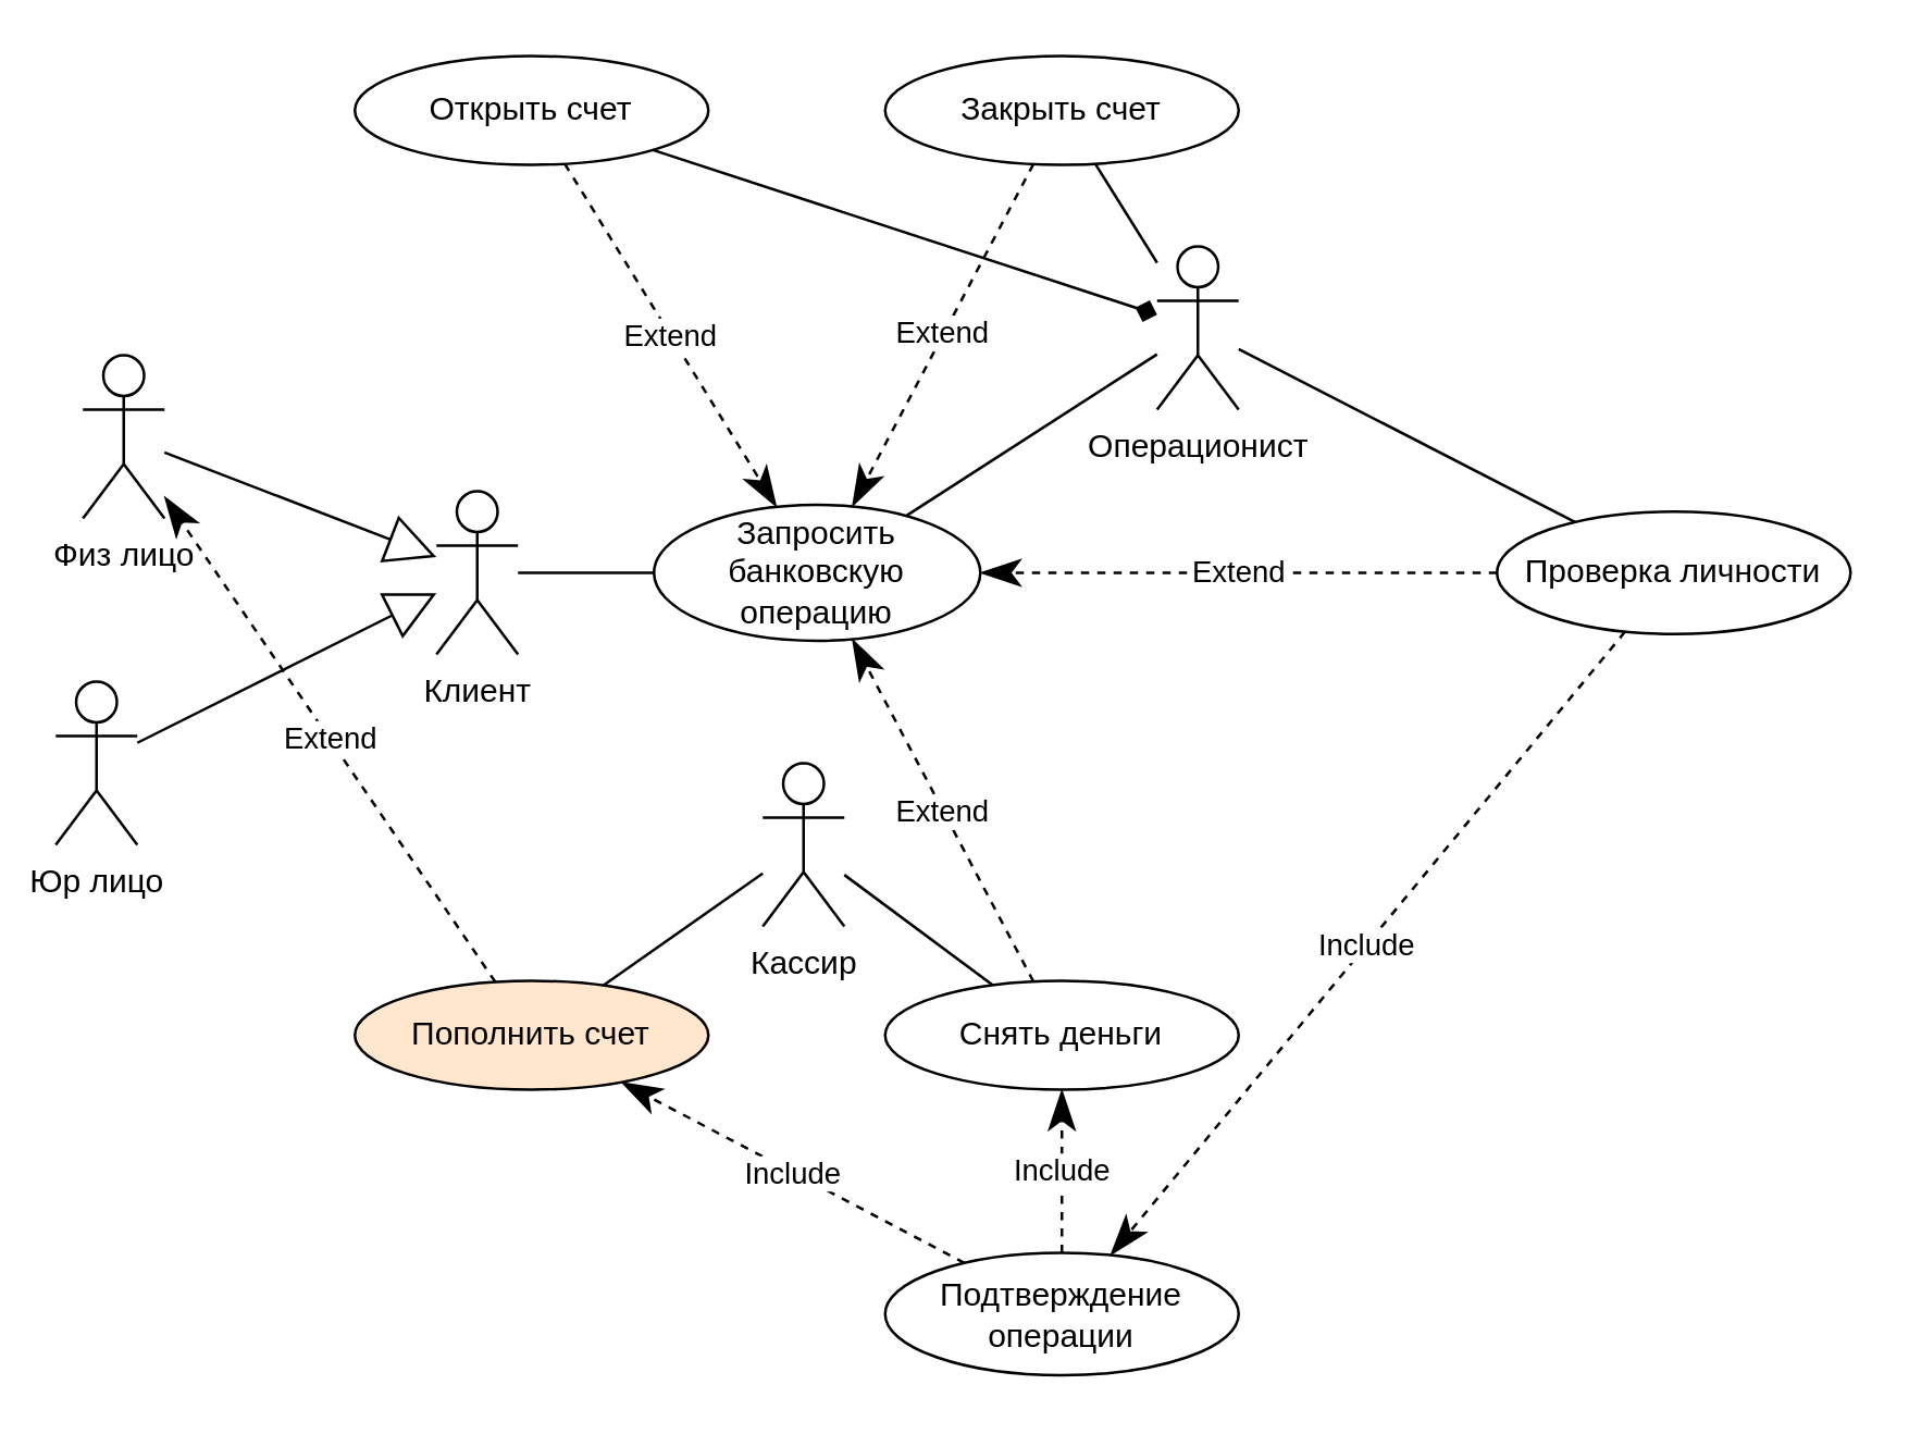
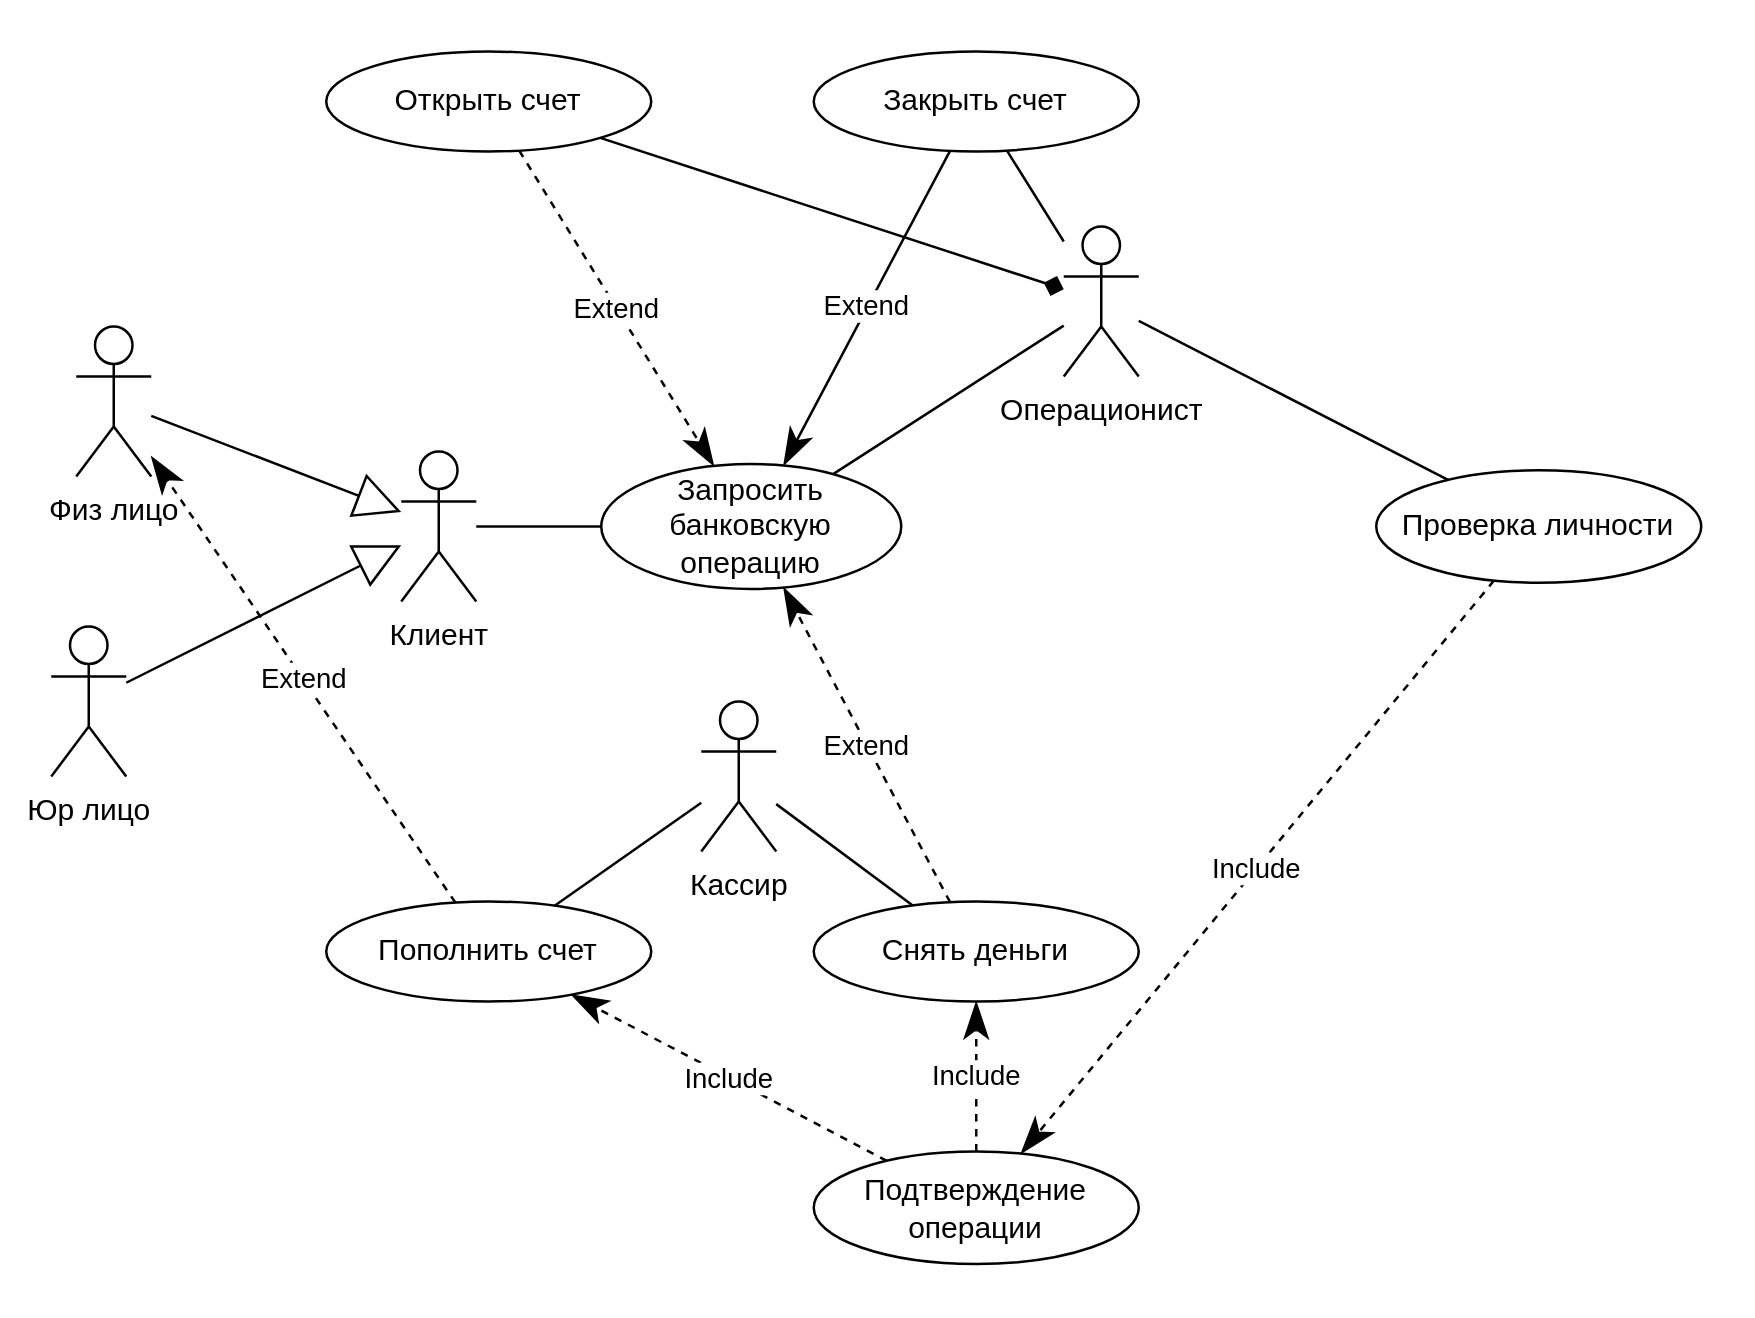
  <mxCell id="0" />
  <mxCell id="1" parent="0" />
  <mxCell id="2" value="Клиент" style="shape=umlActor;verticalLabelPosition=bottom;verticalAlign=top;html=1;outlineConnect=0;" vertex="1" parent="1"><mxGeometry x="160" y="180" width="30" height="60" as="geometry" /></mxCell>
  <mxCell id="3" value="Физ лицо" style="shape=umlActor;verticalLabelPosition=bottom;verticalAlign=top;html=1;outlineConnect=0;" vertex="1" parent="1"><mxGeometry x="30" y="130" width="30" height="60" as="geometry" /></mxCell>
  <mxCell id="4" value="Юр лицо" style="shape=umlActor;verticalLabelPosition=bottom;verticalAlign=top;html=1;outlineConnect=0;" vertex="1" parent="1"><mxGeometry x="20" y="250" width="30" height="60" as="geometry" /></mxCell>
  <mxCell id="5" value="Открыть счет" style="ellipse;whiteSpace=wrap;html=1;" vertex="1" parent="1"><mxGeometry x="130" y="20" width="130" height="40" as="geometry" /></mxCell>
  <mxCell id="6" value="Снять деньги" style="ellipse;whiteSpace=wrap;html=1;" vertex="1" parent="1"><mxGeometry x="325" y="360" width="130" height="40" as="geometry" /></mxCell>
  <mxCell id="7" value="Операционист" style="shape=umlActor;verticalLabelPosition=bottom;verticalAlign=top;html=1;" vertex="1" parent="1"><mxGeometry x="425" y="90" width="30" height="60" as="geometry" /></mxCell>
- <mxCell id="8" value="Пополнить счет" style="ellipse;whiteSpace=wrap;html=1;fillColor=#ffe6cc;" vertex="1" parent="1"><mxGeometry x="130" y="360" width="130" height="40" as="geometry" /></mxCell>
+ <mxCell id="8" value="Пополнить счет" style="ellipse;whiteSpace=wrap;html=1;" vertex="1" parent="1"><mxGeometry x="130" y="360" width="130" height="40" as="geometry" /></mxCell>
  <mxCell id="9" value="Закрыть счет" style="ellipse;whiteSpace=wrap;html=1;" vertex="1" parent="1"><mxGeometry x="325" y="20" width="130" height="40" as="geometry" /></mxCell>
  <mxCell id="10" value="Кассир&lt;br&gt;" style="shape=umlActor;verticalLabelPosition=bottom;verticalAlign=top;html=1;" vertex="1" parent="1"><mxGeometry x="280" y="280" width="30" height="60" as="geometry" /></mxCell>
  <mxCell id="11" value="Запросить банковскую операцию" style="ellipse;whiteSpace=wrap;html=1;" vertex="1" parent="1"><mxGeometry x="240" y="185" width="120" height="50" as="geometry" /></mxCell>
  <mxCell id="12" value="" style="endArrow=none;html=1;rounded=0;entryX=0;entryY=0.5;entryDx=0;entryDy=0;" edge="1" parent="1" source="2" target="11"><mxGeometry width="50" height="50" relative="1" as="geometry"><mxPoint x="520" y="340" as="sourcePoint" /><mxPoint x="570" y="290" as="targetPoint" /></mxGeometry></mxCell>
  <mxCell id="13" value="" style="endArrow=none;html=1;rounded=0;" edge="1" parent="1" source="9" target="7"><mxGeometry width="50" height="50" relative="1" as="geometry"><mxPoint x="370" y="220" as="sourcePoint" /><mxPoint x="450" y="90" as="targetPoint" /></mxGeometry></mxCell>
  <mxCell id="14" value="" style="endArrow=none;html=1;rounded=0;" edge="1" parent="1" source="11" target="7"><mxGeometry width="50" height="50" relative="1" as="geometry"><mxPoint x="386.24" y="159.627" as="sourcePoint" /><mxPoint x="470" y="150" as="targetPoint" /></mxGeometry></mxCell>
  <mxCell id="15" value="" style="endArrow=none;html=1;rounded=0;" edge="1" parent="1" source="8" target="10"><mxGeometry width="50" height="50" relative="1" as="geometry"><mxPoint x="360.003" y="271.921" as="sourcePoint" /><mxPoint x="450" y="270" as="targetPoint" /></mxGeometry></mxCell>
  <mxCell id="16" value="" style="endArrow=none;html=1;rounded=0;" edge="1" parent="1" source="6" target="10"><mxGeometry width="50" height="50" relative="1" as="geometry"><mxPoint x="415.001" y="368.148" as="sourcePoint" /><mxPoint x="585.37" y="300" as="targetPoint" /></mxGeometry></mxCell>
  <mxCell id="17" value="" style="endArrow=diamond;html=1;rounded=0;" edge="1" parent="1" source="5" target="7"><mxGeometry width="50" height="50" relative="1" as="geometry"><mxPoint x="499.999" y="34.983" as="sourcePoint" /><mxPoint x="561.72" y="100.001" as="targetPoint" /></mxGeometry></mxCell>
  <mxCell id="18" value="Проверка личности" style="ellipse;whiteSpace=wrap;html=1;" vertex="1" parent="1"><mxGeometry x="550" y="187.5" width="130" height="45" as="geometry" /></mxCell>
  <mxCell id="19" value="Подтверждение операции" style="ellipse;whiteSpace=wrap;html=1;" vertex="1" parent="1"><mxGeometry x="325" y="460" width="130" height="45" as="geometry" /></mxCell>
- <mxCell id="20" value="Extend" style="endArrow=classicThin;endSize=12;dashed=1;html=1;rounded=0;endFill=1;entryX=1;entryY=0.5;entryDx=0;entryDy=0;" edge="1" parent="1" source="18" target="11"><mxGeometry width="160" relative="1" as="geometry"><mxPoint x="400" y="260" as="sourcePoint" /><mxPoint x="690" y="266.157" as="targetPoint" /></mxGeometry></mxCell>
  <mxCell id="21" value="Include" style="endArrow=classicThin;endSize=12;dashed=1;html=1;rounded=0;endFill=1;" edge="1" parent="1" source="18" target="19"><mxGeometry width="160" relative="1" as="geometry"><mxPoint x="621.012" y="227.358" as="sourcePoint" /><mxPoint x="590" y="312.64" as="targetPoint" /></mxGeometry></mxCell>
  <mxCell id="22" value="Extend" style="endArrow=classicThin;endSize=12;dashed=1;html=1;rounded=0;endFill=1;" edge="1" parent="1" source="5" target="11"><mxGeometry width="160" relative="1" as="geometry"><mxPoint x="110" y="326.157" as="sourcePoint" /><mxPoint x="210" y="280.003" as="targetPoint" /></mxGeometry></mxCell>
  <mxCell id="23" value="Extend" style="endArrow=classicThin;endSize=12;dashed=1;html=1;rounded=0;endFill=1;" edge="1" parent="1" source="8" target="3"><mxGeometry width="160" relative="1" as="geometry"><mxPoint x="359.996" y="250.004" as="sourcePoint" /><mxPoint x="386.312" y="335.296" as="targetPoint" /></mxGeometry></mxCell>
  <mxCell id="24" value="Extend" style="endArrow=classicThin;endSize=12;dashed=1;html=1;rounded=0;endFill=1;" edge="1" parent="1" source="6" target="11"><mxGeometry width="160" relative="1" as="geometry"><mxPoint x="349.996" y="325.286" as="sourcePoint" /><mxPoint x="376.36" y="239.997" as="targetPoint" /></mxGeometry></mxCell>
- <mxCell id="25" value="Extend" style="endArrow=classicThin;endSize=12;dashed=1;html=1;rounded=0;endFill=1;" edge="1" parent="1" source="9" target="11"><mxGeometry width="160" relative="1" as="geometry"><mxPoint x="455.003" y="360" as="sourcePoint" /><mxPoint x="388.365" y="234.153" as="targetPoint" /></mxGeometry></mxCell>
+ <mxCell id="25" value="Extend" style="endArrow=classicThin;endSize=12;dashed=0;html=1;rounded=0;endFill=1;" edge="1" parent="1" source="9" target="11"><mxGeometry width="160" relative="1" as="geometry"><mxPoint x="455.003" y="360" as="sourcePoint" /><mxPoint x="388.365" y="234.153" as="targetPoint" /></mxGeometry></mxCell>
  <mxCell id="26" value="" style="endArrow=none;html=1;rounded=0;" edge="1" parent="1" source="7" target="18"><mxGeometry x="0.477" y="110" width="50" height="50" relative="1" as="geometry"><mxPoint x="499.995" y="59.927" as="sourcePoint" /><mxPoint x="511.127" y="100" as="targetPoint" /><mxPoint as="offset" /></mxGeometry></mxCell>
  <mxCell id="27" value="Include" style="endArrow=classicThin;endSize=12;dashed=1;html=1;rounded=0;endFill=1;" edge="1" parent="1" source="19" target="6"><mxGeometry width="160" relative="1" as="geometry"><mxPoint x="270.918" y="410" as="sourcePoint" /><mxPoint x="139.998" y="509.079" as="targetPoint" /></mxGeometry></mxCell>
  <mxCell id="28" value="Include" style="endArrow=classicThin;endSize=12;dashed=1;html=1;rounded=0;endFill=1;" edge="1" parent="1" source="19" target="8"><mxGeometry width="160" relative="1" as="geometry"><mxPoint x="250" y="460" as="sourcePoint" /><mxPoint x="250" y="400" as="targetPoint" /></mxGeometry></mxCell>
  <mxCell id="29" value="" style="endArrow=block;endSize=16;endFill=0;html=1;rounded=0;" edge="1" parent="1" source="4" target="2"><mxGeometry width="160" relative="1" as="geometry"><mxPoint x="10" y="510" as="sourcePoint" /><mxPoint x="170" y="510" as="targetPoint" /></mxGeometry></mxCell>
  <mxCell id="30" value="" style="endArrow=block;endSize=16;endFill=0;html=1;rounded=0;" edge="1" parent="1" source="3" target="2"><mxGeometry width="160" relative="1" as="geometry"><mxPoint x="60" y="159.997" as="sourcePoint" /><mxPoint x="160" y="113.843" as="targetPoint" /></mxGeometry></mxCell>
